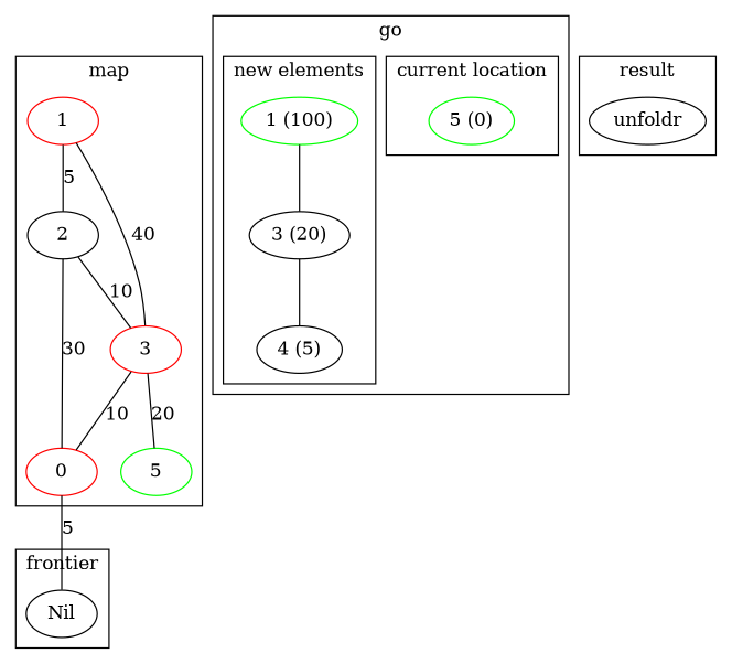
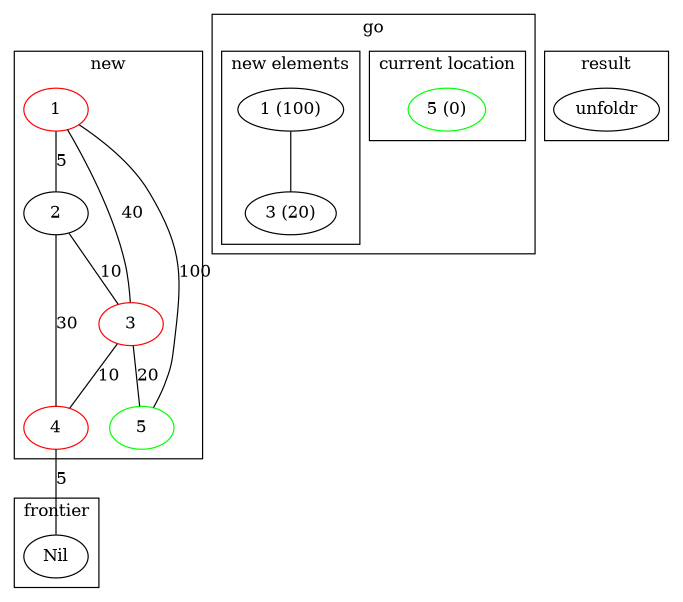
  graph {
    n1 [color=red label=1]
    n2 [label=2]
    n3 [color=red label=3]
    n4 [color=green label=5]
-   n5 [color=red label=0]
+   n5 [color=red label=4]
    n6 [label=Nil]
    n7 [color=green label="5 (0)"]
    n8 [label="3 (20)"]
-   n9 [label="4 (5)"]
-   n10 [label="1 (100)" color=green]
+   n10 [label="1 (100)"]
    n11 [label=unfoldr]
    subgraph cluster_1 {
-     label=map
+     label=new
      n1
      n2
      n3
      n4
      n5
    }
    subgraph cluster_2 {
      label=frontier
      n6
    }
    subgraph cluster_3 {
      label=go
      subgraph cluster_4 {
        label=visited
      }
      subgraph cluster_5 {
        label="current location"
        n7
      }
      subgraph cluster_6 {
        label="new elements"
        n8
-       n9
        n10
      }
    }
    subgraph cluster_7 {
      label=result
      n11
    }
    n1 -- n2 [label=5 weight=95]
    n1 -- n3 [label=40 weight=60]
+   n1 -- n4 [label=100 weight=1]
    n2 -- n3 [label=10 weight=90]
    n2 -- n5 [label=30 weight=70]
    n3 -- n4 [label=20 weight=80]
    n3 -- n5 [label=10 weight=90]
    n5 -- n6 [label=5 weight=95]
-   n8 -- n9
    n10 -- n8
  }
